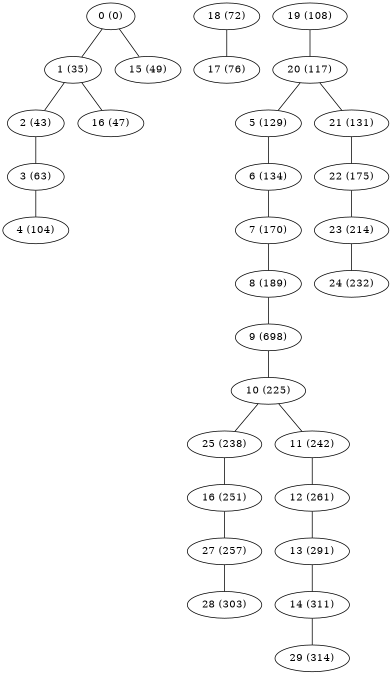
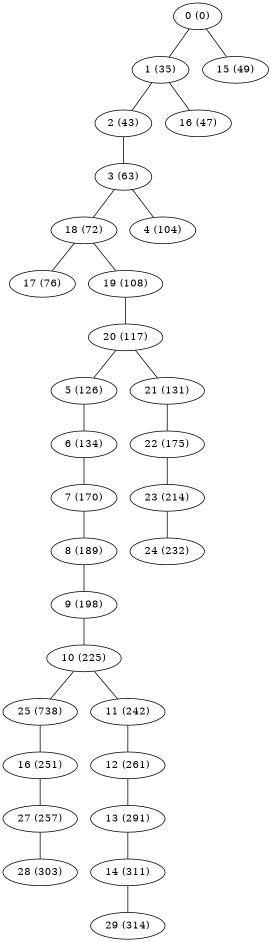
  graph {
    "0 (0)"
    "1 (35)"
    "15 (49)"
    "2 (43)"
    "16 (47)"
    "3 (63)"
    "18 (72)"
    "4 (104)"
    "17 (76)"
    "19 (108)"
    "20 (117)"
-   "5 (126)" [label="5 (129)"]
+   "5 (126)"
    "21 (131)"
    "6 (134)"
    "22 (175)"
    "7 (170)"
    "23 (214)"
    "8 (189)"
-   "9 (198)" [label="9 (698)"]
+   "9 (198)"
    "24 (232)"
    "10 (225)"
-   "25 (238)"
+   "25 (238)" [label="25 (738)"]
    "11 (242)"
    n24 [label="16 (251)"]
    "12 (261)"
    "27 (257)"
    "13 (291)"
    "28 (303)"
    "14 (311)"
    "29 (314)"
    "0 (0)" -- "1 (35)"
    "0 (0)" -- "15 (49)"
    "1 (35)" -- "2 (43)"
    "1 (35)" -- "16 (47)"
    "2 (43)" -- "3 (63)"
+   "3 (63)" -- "18 (72)"
    "3 (63)" -- "4 (104)"
    "18 (72)" -- "17 (76)"
+   "18 (72)" -- "19 (108)"
    "19 (108)" -- "20 (117)"
    "20 (117)" -- "5 (126)"
    "20 (117)" -- "21 (131)"
    "5 (126)" -- "6 (134)"
    "21 (131)" -- "22 (175)"
    "6 (134)" -- "7 (170)"
    "22 (175)" -- "23 (214)"
    "7 (170)" -- "8 (189)"
    "23 (214)" -- "24 (232)"
    "8 (189)" -- "9 (198)"
    "9 (198)" -- "10 (225)"
    "10 (225)" -- "25 (238)"
    "10 (225)" -- "11 (242)"
    "25 (238)" -- n24
    "11 (242)" -- "12 (261)"
    n24 -- "27 (257)"
    "12 (261)" -- "13 (291)"
    "27 (257)" -- "28 (303)"
    "13 (291)" -- "14 (311)"
    "14 (311)" -- "29 (314)"
  }
